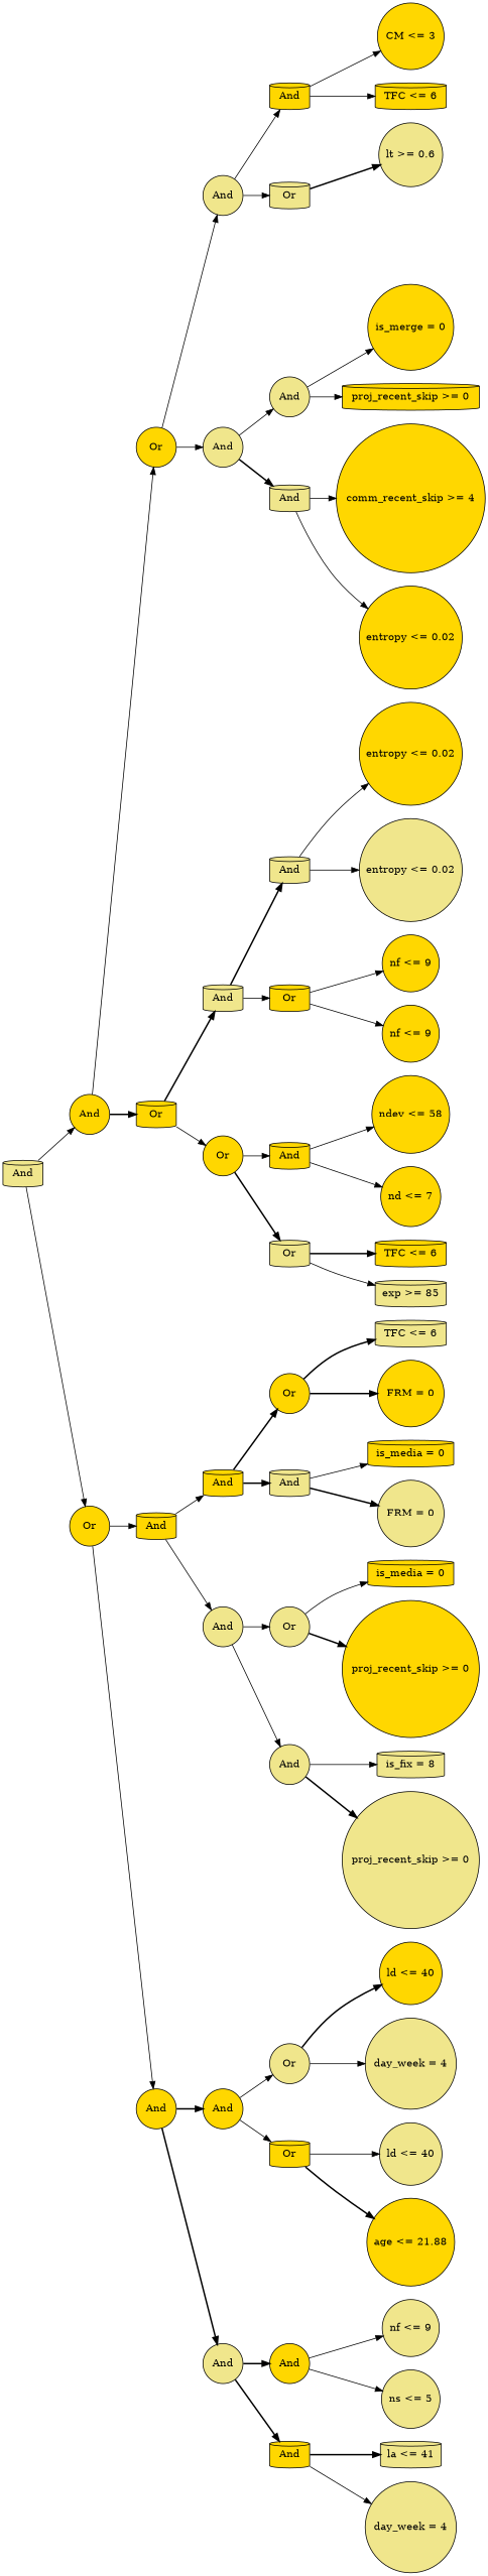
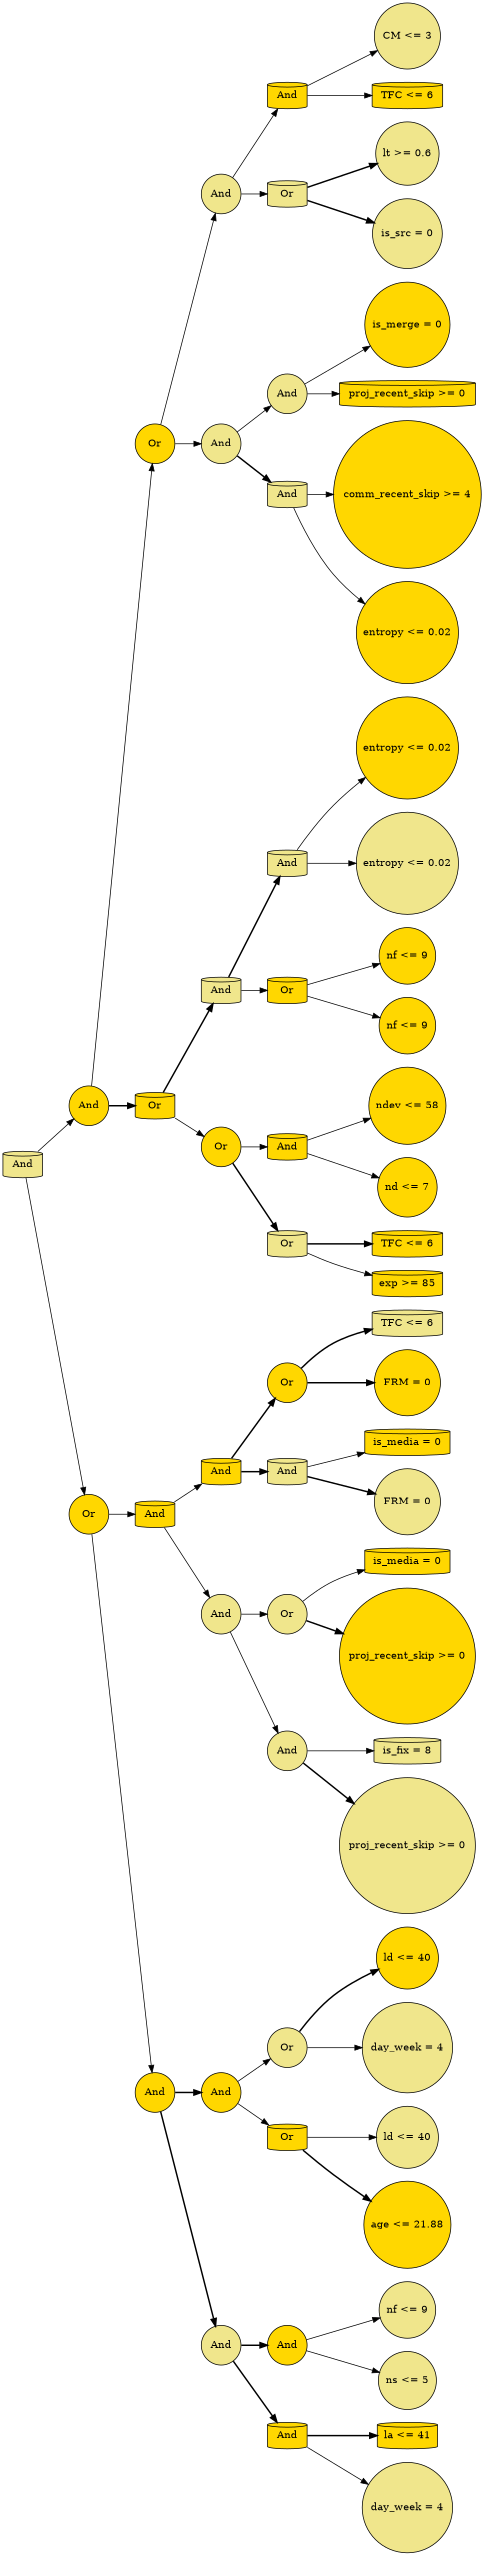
  digraph {
    rankdir=LR
    node [fillcolor=gold shape=circle style=filled]
    edge [style=solid]
    n1 [fillcolor=khaki height=0.5 label=And shape=cylinder width=0.75]
    n2 [height=0.5 label=And width=0.75]
    n3 [height=0.5 label=Or width=0.75]
    n4 [height=0.5 label=Or width=0.75]
    n5 [height=0.5 label=Or shape=cylinder width=0.75]
    n6 [height=0.5 label=And shape=cylinder width=0.75]
    n7 [height=0.5 label=And width=0.75]
    n8 [fillcolor=khaki height=0.5 label=And width=0.75]
    n9 [fillcolor=khaki height=0.5 label=And width=0.75]
    n10 [fillcolor=khaki height=0.5 label=And shape=cylinder width=0.75]
    n11 [height=0.5 label=Or width=0.75]
    n12 [height=0.5 label=And shape=cylinder width=0.75]
    n13 [fillcolor=khaki height=0.5 label=And width=0.75]
    n14 [height=0.5 label=And width=0.75]
    n15 [fillcolor=khaki height=0.5 label=And width=0.75]
    n16 [height=0.5 label=And shape=cylinder width=0.75]
    n17 [fillcolor=khaki height=0.5 label=Or shape=cylinder width=0.75]
    n18 [fillcolor=khaki height=0.5 label=And width=0.75]
    n19 [fillcolor=khaki height=0.5 label=And shape=cylinder width=0.75]
    n20 [fillcolor=khaki height=0.5 label=And shape=cylinder width=0.75]
    n21 [height=0.5 label=Or shape=cylinder width=0.75]
    n22 [height=0.5 label=And shape=cylinder width=0.75]
    n23 [fillcolor=khaki height=0.5 label=Or shape=cylinder width=0.75]
-   n24 [height=0.5 label="CM <= 3" width=1.2457]
+   n24 [fillcolor=khaki height=0.5 label="CM <= 3" width=1.2457]
    n25 [height=0.5 label="TFC <= 6" shape=cylinder width=1.336]
    n26 [fillcolor=khaki height=0.5 label="lt >= 0.6" width=1.1735]
+   n27 [fillcolor=khaki height=0.5 label="is_src = 0" width=1.3179]
    n28 [height=0.5 label="is_merge = 0" width=1.6068]
    n29 [height=0.5 label="proj_recent_skip >= 0" shape=cylinder width=2.5637]
    n30 [height=0.5 label="comm_recent_skip >= 4" width=2.7984]
    n31 [height=0.5 label="entropy <= 0.02" width=1.9318]
    n32 [height=0.5 label="entropy <= 0.02" width=1.9318]
    n33 [fillcolor=khaki height=0.5 label="entropy <= 0.02" width=1.9318]
    n34 [height=0.5 label="nf <= 9" width=1.0652]
    n35 [height=0.5 label="nf <= 9" width=1.0652]
    n36 [height=0.5 label="ndev <= 58" width=1.4624]
    n37 [height=0.5 label="nd <= 7" width=1.1193]
    n38 [height=0.5 label="TFC <= 6" shape=cylinder width=1.336]
-   n39 [fillcolor=khaki height=0.5 label="exp >= 85" shape=cylinder width=1.336]
+   n39 [height=0.5 label="exp >= 85" shape=cylinder width=1.336]
    n40 [height=0.5 label=Or width=0.75]
    n41 [fillcolor=khaki height=0.5 label=And shape=cylinder width=0.75]
    n42 [fillcolor=khaki height=0.5 label=Or width=0.75]
    n43 [fillcolor=khaki height=0.5 label=And width=0.75]
    n44 [fillcolor=khaki height=0.5 label=Or width=0.75]
    n45 [height=0.5 label=Or shape=cylinder width=0.75]
    n46 [height=0.5 label=And width=0.75]
    n47 [height=0.5 label=And shape=cylinder width=0.75]
    n48 [fillcolor=khaki height=0.5 label="TFC <= 6" shape=cylinder width=1.336]
    n49 [height=0.5 label="FRM = 0" width=1.2457]
    n50 [height=0.5 label="is_media = 0" shape=cylinder width=1.6068]
    n51 [fillcolor=khaki height=0.5 label="FRM = 0" width=1.2457]
    n52 [height=0.5 label="is_media = 0" shape=cylinder width=1.6068]
    n53 [height=0.5 label="proj_recent_skip >= 0" width=2.5637]
    n54 [fillcolor=khaki height=0.5 label="is_fix = 8" shape=cylinder width=1.2638]
    n55 [fillcolor=khaki height=0.5 label="proj_recent_skip >= 0" width=2.5637]
    n56 [height=0.5 label="ld <= 40" width=1.1735]
    n57 [fillcolor=khaki height=0.5 label="day_week = 4" width=1.7151]
    n58 [fillcolor=khaki height=0.5 label="ld <= 40" width=1.1735]
    n59 [height=0.5 label="age <= 21.88" width=1.6249]
    n60 [fillcolor=khaki height=0.5 label="nf <= 9" width=1.0652]
    n61 [fillcolor=khaki height=0.5 label="ns <= 5" width=1.0832]
-   n62 [fillcolor=khaki height=0.5 label="la <= 41" shape=cylinder width=1.1374]
+   n62 [height=0.5 label="la <= 41" shape=cylinder width=1.1374]
    n63 [fillcolor=khaki height=0.5 label="day_week = 4" width=1.7151]
    n1 -> n2
    n1 -> n3
    n2 -> n4
    n2 -> n5 [style=bold]
    n3 -> n6
    n3 -> n7
    n4 -> n8
    n4 -> n9
    n5 -> n10 [style=bold]
    n5 -> n11
    n6 -> n12
    n6 -> n13
    n7 -> n14 [style=bold]
    n7 -> n15 [style=bold]
    n8 -> n16
    n8 -> n17
    n9 -> n18
    n9 -> n19 [style=bold]
    n10 -> n20 [style=bold]
    n10 -> n21
    n11 -> n22
    n11 -> n23 [style=bold]
    n12 -> n40 [style=bold]
    n12 -> n41 [style=bold]
    n13 -> n42
    n13 -> n43
    n14 -> n44
    n14 -> n45
    n15 -> n46 [style=bold]
    n15 -> n47 [style=bold]
    n16 -> n24
    n16 -> n25
    n17 -> n26 [style=bold]
+   n17 -> n27 [style=bold]
    n18 -> n28
    n18 -> n29
    n19 -> n30
    n19 -> n31
    n20 -> n32
    n20 -> n33
    n21 -> n34
    n21 -> n35
    n22 -> n36
    n22 -> n37
    n23 -> n38 [style=bold]
    n23 -> n39
    n40 -> n48 [style=bold]
    n40 -> n49 [style=bold]
    n41 -> n50
    n41 -> n51 [style=bold]
    n42 -> n52
    n42 -> n53 [style=bold]
    n43 -> n54
    n43 -> n55 [style=bold]
    n44 -> n56 [style=bold]
    n44 -> n57
    n45 -> n58
    n45 -> n59 [style=bold]
    n46 -> n60
    n46 -> n61
    n47 -> n62 [style=bold]
    n47 -> n63
  }
